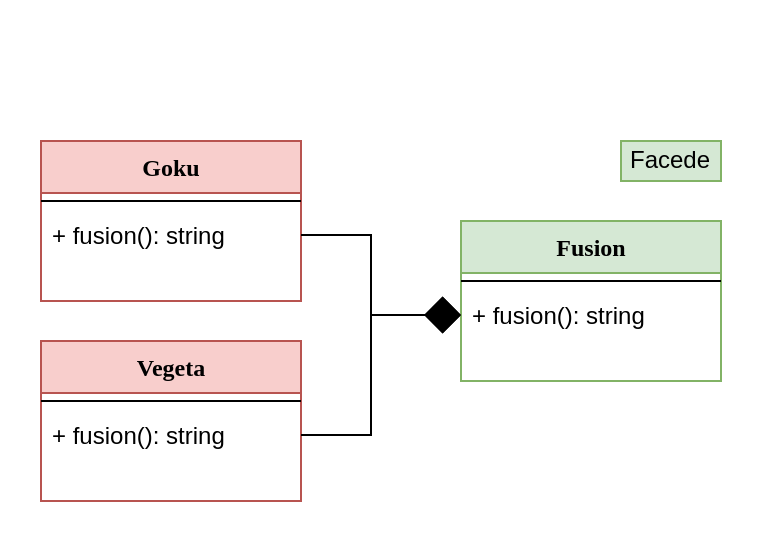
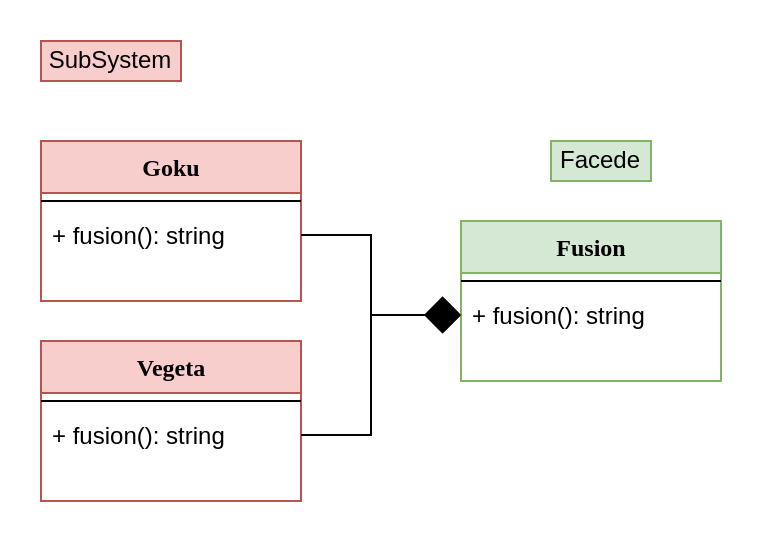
  <mxCell id="0" />
  <mxCell id="1" parent="0" />
  <mxCell id="2" value="Fusion" style="swimlane;html=1;fontStyle=1;align=center;verticalAlign=top;childLayout=stackLayout;horizontal=1;startSize=26;horizontalStack=0;resizeParent=1;resizeLast=0;collapsible=1;marginBottom=0;swimlaneFillColor=#ffffff;rounded=0;shadow=0;comic=0;labelBackgroundColor=none;strokeWidth=1;fillColor=#d5e8d4;fontFamily=Verdana;fontSize=12;strokeColor=#82b366;" vertex="1" parent="1"><mxGeometry x="230" y="110" width="130" height="80" as="geometry" /></mxCell>
  <mxCell id="3" value="" style="line;html=1;strokeWidth=1;fillColor=none;align=left;verticalAlign=middle;spacingTop=-1;spacingLeft=3;spacingRight=3;rotatable=0;labelPosition=right;points=[];portConstraint=eastwest;" vertex="1" parent="2"><mxGeometry y="26" width="130" height="8" as="geometry" /></mxCell>
  <mxCell id="4" value="+ fusion(): string" style="text;html=1;strokeColor=none;fillColor=none;align=left;verticalAlign=top;spacingLeft=4;spacingRight=4;whiteSpace=wrap;overflow=hidden;rotatable=0;points=[[0,0.5],[1,0.5]];portConstraint=eastwest;" vertex="1" parent="2"><mxGeometry y="34" width="130" height="26" as="geometry" /></mxCell>
- <mxCell id="5" value="Facede" style="text;html=1;strokeColor=#82b366;fillColor=#d5e8d4;align=center;verticalAlign=middle;whiteSpace=wrap;rounded=0;" vertex="1" parent="1"><mxGeometry x="310" y="70" width="50" height="20" as="geometry" /></mxCell>
+ <mxCell id="5" value="Facede" style="text;html=1;strokeColor=#82b366;fillColor=#d5e8d4;align=center;verticalAlign=middle;whiteSpace=wrap;rounded=0;" vertex="1" parent="1"><mxGeometry x="275" y="70" width="50" height="20" as="geometry" /></mxCell>
  <mxCell id="6" value="Goku" style="swimlane;html=1;fontStyle=1;align=center;verticalAlign=top;childLayout=stackLayout;horizontal=1;startSize=26;horizontalStack=0;resizeParent=1;resizeLast=0;collapsible=1;marginBottom=0;swimlaneFillColor=#ffffff;rounded=0;shadow=0;comic=0;labelBackgroundColor=none;strokeWidth=1;fillColor=#f8cecc;fontFamily=Verdana;fontSize=12;strokeColor=#b85450;" vertex="1" parent="1"><mxGeometry x="20" y="70" width="130" height="80" as="geometry" /></mxCell>
  <mxCell id="7" value="" style="line;html=1;strokeWidth=1;fillColor=none;align=left;verticalAlign=middle;spacingTop=-1;spacingLeft=3;spacingRight=3;rotatable=0;labelPosition=right;points=[];portConstraint=eastwest;" vertex="1" parent="6"><mxGeometry y="26" width="130" height="8" as="geometry" /></mxCell>
  <mxCell id="8" value="+ fusion(): string" style="text;html=1;strokeColor=none;fillColor=none;align=left;verticalAlign=top;spacingLeft=4;spacingRight=4;whiteSpace=wrap;overflow=hidden;rotatable=0;points=[[0,0.5],[1,0.5]];portConstraint=eastwest;" vertex="1" parent="6"><mxGeometry y="34" width="130" height="26" as="geometry" /></mxCell>
  <mxCell id="9" value="Vegeta" style="swimlane;html=1;fontStyle=1;align=center;verticalAlign=top;childLayout=stackLayout;horizontal=1;startSize=26;horizontalStack=0;resizeParent=1;resizeLast=0;collapsible=1;marginBottom=0;swimlaneFillColor=#ffffff;rounded=0;shadow=0;comic=0;labelBackgroundColor=none;strokeWidth=1;fillColor=#f8cecc;fontFamily=Verdana;fontSize=12;strokeColor=#b85450;" vertex="1" parent="1"><mxGeometry x="20" y="170" width="130" height="80" as="geometry" /></mxCell>
  <mxCell id="10" value="" style="line;html=1;strokeWidth=1;fillColor=none;align=left;verticalAlign=middle;spacingTop=-1;spacingLeft=3;spacingRight=3;rotatable=0;labelPosition=right;points=[];portConstraint=eastwest;" vertex="1" parent="9"><mxGeometry y="26" width="130" height="8" as="geometry" /></mxCell>
  <mxCell id="11" value="+ fusion(): string" style="text;html=1;strokeColor=none;fillColor=none;align=left;verticalAlign=top;spacingLeft=4;spacingRight=4;whiteSpace=wrap;overflow=hidden;rotatable=0;points=[[0,0.5],[1,0.5]];portConstraint=eastwest;" vertex="1" parent="9"><mxGeometry y="34" width="130" height="26" as="geometry" /></mxCell>
  <mxCell id="12" style="edgeStyle=orthogonalEdgeStyle;rounded=0;orthogonalLoop=1;jettySize=auto;html=1;exitX=0;exitY=0.5;exitDx=0;exitDy=0;entryX=1;entryY=0.5;entryDx=0;entryDy=0;startArrow=diamond;startFill=0;startSize=16;endArrow=none;endFill=0;" edge="1" parent="1" source="4" target="8"><mxGeometry relative="1" as="geometry" /></mxCell>
  <mxCell id="13" style="edgeStyle=orthogonalEdgeStyle;rounded=0;orthogonalLoop=1;jettySize=auto;html=1;exitX=0;exitY=0.5;exitDx=0;exitDy=0;startArrow=diamond;startFill=1;startSize=16;endArrow=none;endFill=0;" edge="1" parent="1" source="4" target="11"><mxGeometry relative="1" as="geometry" /></mxCell>
+ <mxCell id="14" value="SubSystem" style="text;html=1;strokeColor=#b85450;fillColor=#f8cecc;align=center;verticalAlign=middle;whiteSpace=wrap;rounded=0;" vertex="1" parent="1"><mxGeometry x="20" y="20" width="70" height="20" as="geometry" /></mxCell>
